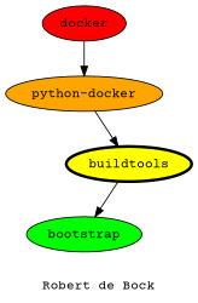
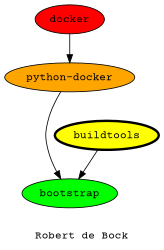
  digraph {
    fontname="Courier Prime"
    label="Robert de Bock"
    node [fontname="Courier Prime" style=filled]
    edge [fontname="Courier Prime"]
    bootstrap [fillcolor=green]
    buildtools [fillcolor=yellow penwidth=3]
    n3 [fillcolor=orange label="python-docker"]
    docker [fillcolor=red]
    buildtools -> bootstrap
-   n3 -> buildtools
+   n3 -> bootstrap
    docker -> n3
  }
